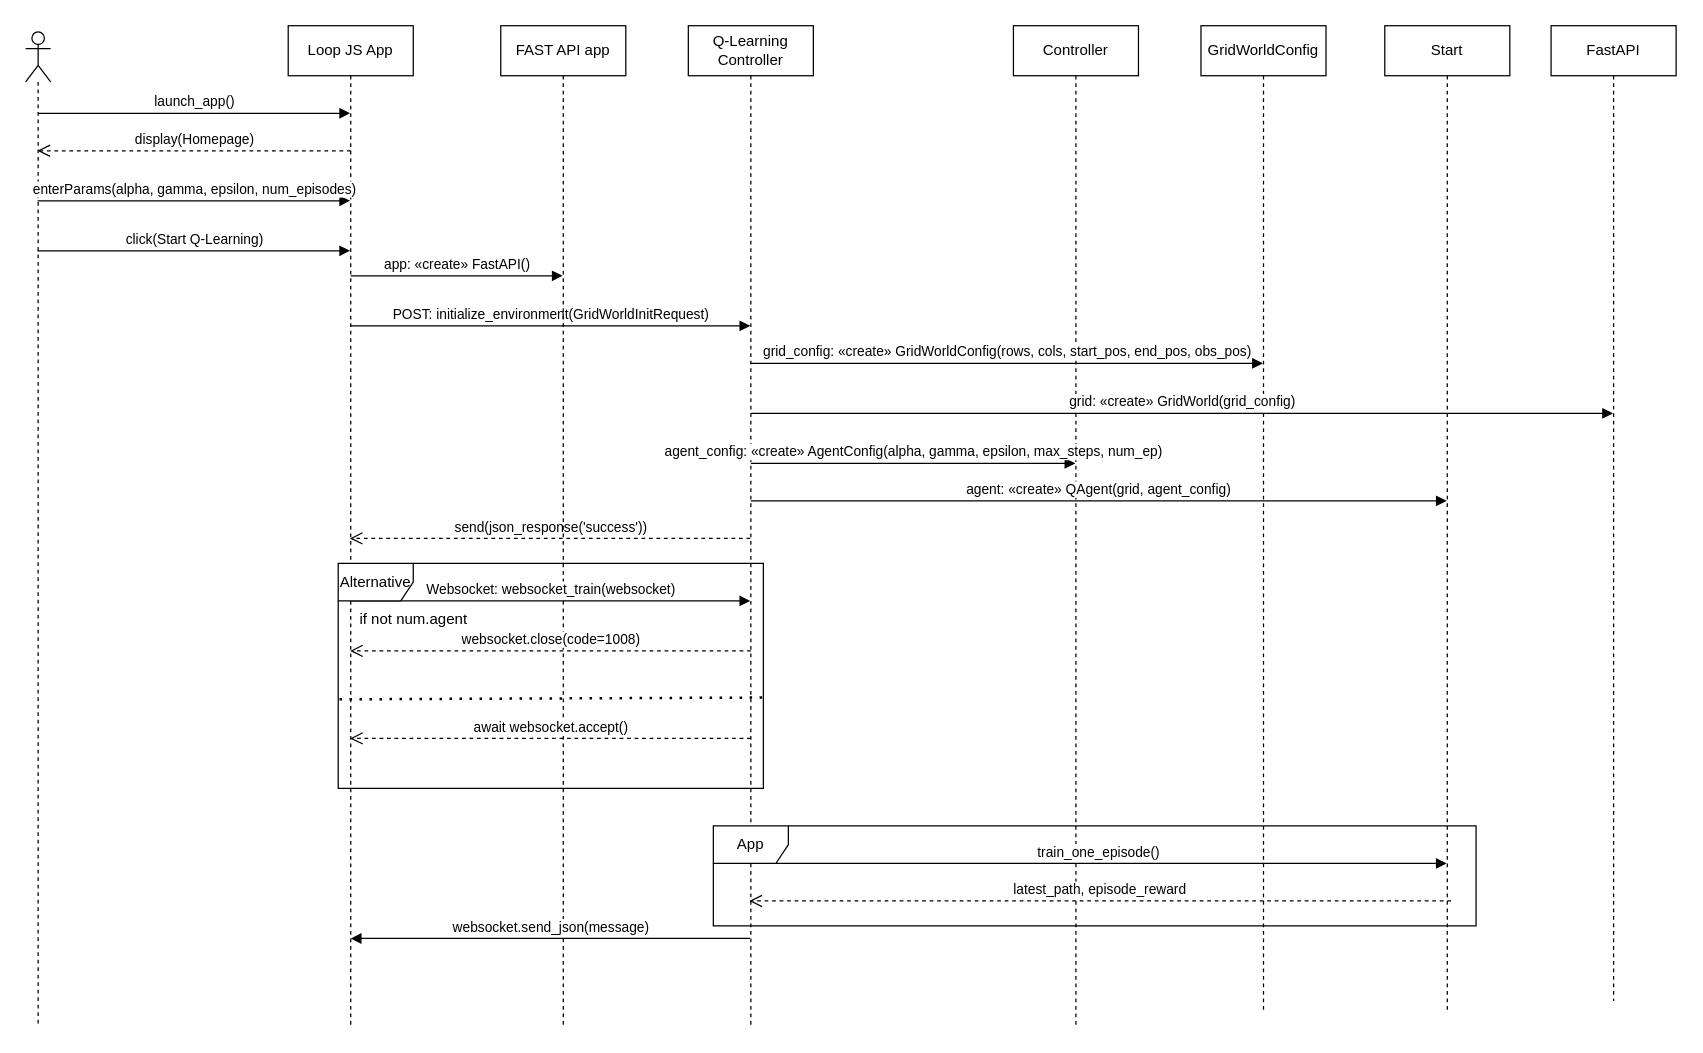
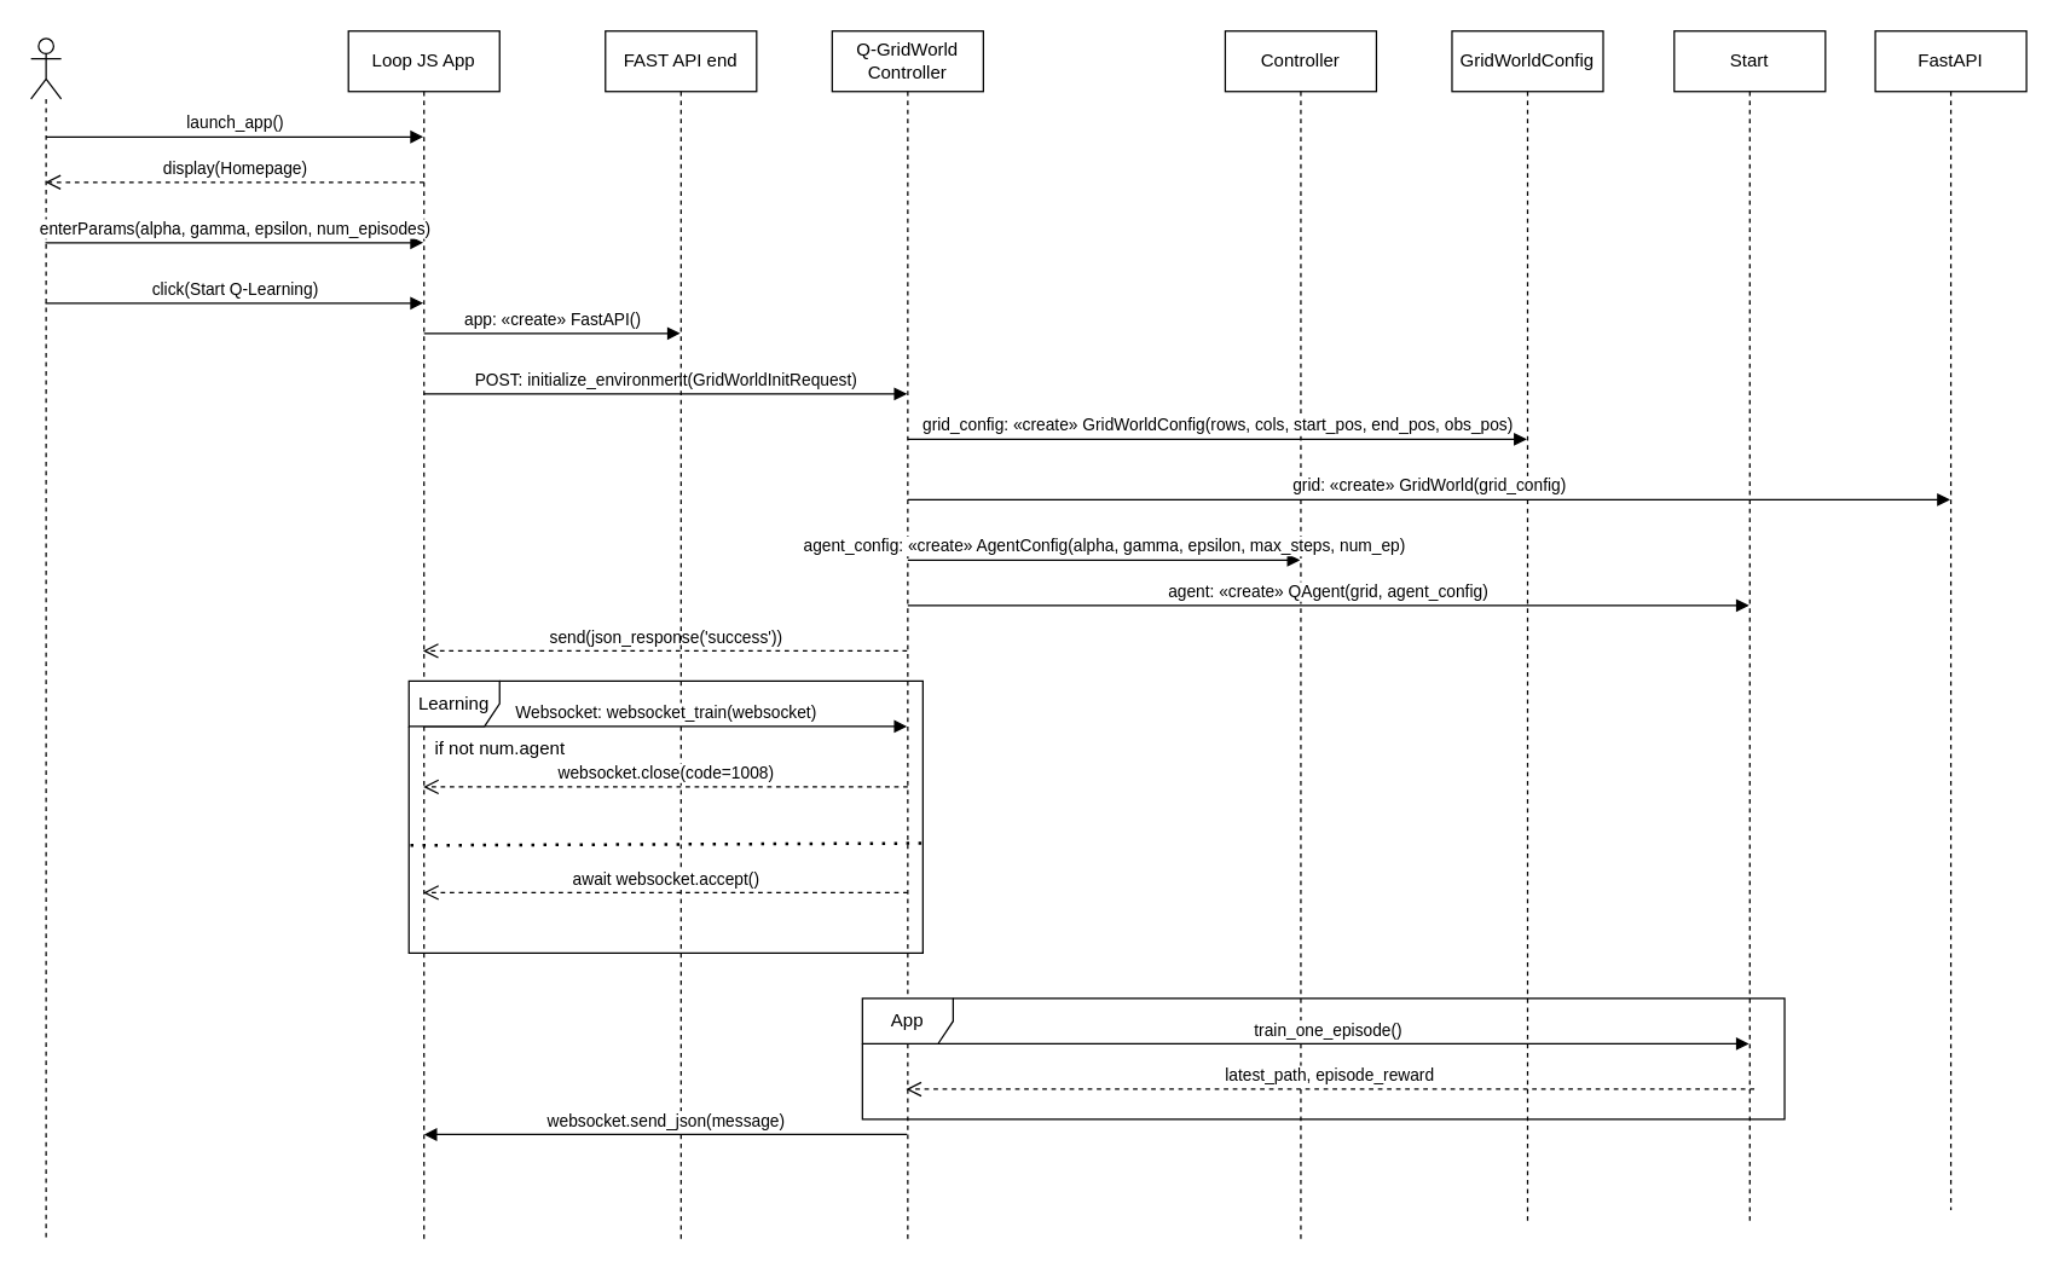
  <mxCell id="0" />
  <mxCell id="1" parent="0" />
  <mxCell id="2" value="" style="shape=umlLifeline;perimeter=lifelinePerimeter;whiteSpace=wrap;html=1;container=1;dropTarget=0;collapsible=0;recursiveResize=0;outlineConnect=0;portConstraint=eastwest;newEdgeStyle={&quot;curved&quot;:0,&quot;rounded&quot;:0};participant=umlActor;" vertex="1" parent="1"><mxGeometry x="20" y="25" width="20" height="795" as="geometry" /></mxCell>
  <mxCell id="3" value="Loop JS App" style="shape=umlLifeline;perimeter=lifelinePerimeter;whiteSpace=wrap;html=1;container=1;dropTarget=0;collapsible=0;recursiveResize=0;outlineConnect=0;portConstraint=eastwest;newEdgeStyle={&quot;curved&quot;:0,&quot;rounded&quot;:0};" vertex="1" parent="1"><mxGeometry x="230" y="20" width="100" height="800" as="geometry" /></mxCell>
- <mxCell id="4" value="Q-Learning Controller" style="shape=umlLifeline;perimeter=lifelinePerimeter;whiteSpace=wrap;html=1;container=1;dropTarget=0;collapsible=0;recursiveResize=0;outlineConnect=0;portConstraint=eastwest;newEdgeStyle={&quot;curved&quot;:0,&quot;rounded&quot;:0};" vertex="1" parent="1"><mxGeometry x="550" y="20" width="100" height="800" as="geometry" /></mxCell>
+ <mxCell id="4" value="Q-GridWorld Controller" style="shape=umlLifeline;perimeter=lifelinePerimeter;whiteSpace=wrap;html=1;container=1;dropTarget=0;collapsible=0;recursiveResize=0;outlineConnect=0;portConstraint=eastwest;newEdgeStyle={&quot;curved&quot;:0,&quot;rounded&quot;:0};" vertex="1" parent="1"><mxGeometry x="550" y="20" width="100" height="800" as="geometry" /></mxCell>
  <mxCell id="5" value="Controller" style="shape=umlLifeline;perimeter=lifelinePerimeter;whiteSpace=wrap;html=1;container=1;dropTarget=0;collapsible=0;recursiveResize=0;outlineConnect=0;portConstraint=eastwest;newEdgeStyle={&quot;curved&quot;:0,&quot;rounded&quot;:0};" vertex="1" parent="1"><mxGeometry x="810" y="20" width="100" height="800" as="geometry" /></mxCell>
  <mxCell id="6" value="GridWorldConfig" style="shape=umlLifeline;perimeter=lifelinePerimeter;whiteSpace=wrap;html=1;container=1;dropTarget=0;collapsible=0;recursiveResize=0;outlineConnect=0;portConstraint=eastwest;newEdgeStyle={&quot;curved&quot;:0,&quot;rounded&quot;:0};" vertex="1" parent="1"><mxGeometry x="960" y="20" width="100" height="790" as="geometry" /></mxCell>
  <mxCell id="7" value="enterParams(alpha, gamma, epsilon, num_episodes)" style="html=1;verticalAlign=bottom;endArrow=block;curved=0;rounded=0;" edge="1" parent="1" source="2"><mxGeometry width="80" relative="1" as="geometry"><mxPoint x="50" y="160" as="sourcePoint" /><mxPoint x="279.5" y="160" as="targetPoint" /></mxGeometry></mxCell>
  <mxCell id="8" value="launch_app()" style="html=1;verticalAlign=bottom;endArrow=block;curved=0;rounded=0;" edge="1" parent="1" target="3"><mxGeometry width="80" relative="1" as="geometry"><mxPoint x="30" y="90" as="sourcePoint" /><mxPoint x="259.5" y="90" as="targetPoint" /></mxGeometry></mxCell>
  <mxCell id="9" value="display(Homepage)" style="html=1;verticalAlign=bottom;endArrow=open;dashed=1;endSize=8;curved=0;rounded=0;" edge="1" parent="1" target="2"><mxGeometry relative="1" as="geometry"><mxPoint x="280" y="120" as="sourcePoint" /><mxPoint x="200" y="120" as="targetPoint" /></mxGeometry></mxCell>
  <mxCell id="10" value="click(Start Q-Learning)" style="html=1;verticalAlign=bottom;endArrow=block;curved=0;rounded=0;" edge="1" parent="1"><mxGeometry width="80" relative="1" as="geometry"><mxPoint x="29.5" y="200" as="sourcePoint" /><mxPoint x="279.5" y="200" as="targetPoint" /></mxGeometry></mxCell>
  <mxCell id="11" value="Start" style="shape=umlLifeline;perimeter=lifelinePerimeter;whiteSpace=wrap;html=1;container=1;dropTarget=0;collapsible=0;recursiveResize=0;outlineConnect=0;portConstraint=eastwest;newEdgeStyle={&quot;curved&quot;:0,&quot;rounded&quot;:0};" vertex="1" parent="1"><mxGeometry x="1107" y="20" width="100" height="790" as="geometry" /></mxCell>
  <mxCell id="12" value="FastAPI" style="shape=umlLifeline;perimeter=lifelinePerimeter;whiteSpace=wrap;html=1;container=1;dropTarget=0;collapsible=0;recursiveResize=0;outlineConnect=0;portConstraint=eastwest;newEdgeStyle={&quot;curved&quot;:0,&quot;rounded&quot;:0};" vertex="1" parent="1"><mxGeometry x="1240" y="20" width="100" height="780" as="geometry" /></mxCell>
  <mxCell id="13" value="POST: initialize_environment(GridWorldInitRequest)" style="html=1;verticalAlign=bottom;endArrow=block;curved=0;rounded=0;" edge="1" parent="1"><mxGeometry x="0.004" width="80" relative="1" as="geometry"><mxPoint x="280" y="260" as="sourcePoint" /><mxPoint x="599.5" y="260" as="targetPoint" /><mxPoint as="offset" /></mxGeometry></mxCell>
  <mxCell id="14" value="&lt;div&gt;grid_config: «create»&amp;nbsp;&lt;span style=&quot;background-color: light-dark(#ffffff, var(--ge-dark-color, #121212)); color: light-dark(rgb(0, 0, 0), rgb(255, 255, 255));&quot;&gt;GridWorldConfig(rows, cols, start_pos, end_pos, obs_pos)&lt;/span&gt;&lt;/div&gt;" style="html=1;verticalAlign=bottom;endArrow=block;curved=0;rounded=0;" edge="1" parent="1"><mxGeometry x="0.002" width="80" relative="1" as="geometry"><mxPoint x="600" y="290" as="sourcePoint" /><mxPoint x="1009.5" y="290" as="targetPoint" /><mxPoint as="offset" /></mxGeometry></mxCell>
  <mxCell id="15" value="&lt;div&gt;grid: «create»&amp;nbsp;&lt;span style=&quot;background-color: light-dark(#ffffff, var(--ge-dark-color, #121212)); color: light-dark(rgb(0, 0, 0), rgb(255, 255, 255));&quot;&gt;GridWorld(grid_config)&lt;/span&gt;&lt;/div&gt;" style="html=1;verticalAlign=bottom;endArrow=block;curved=0;rounded=0;" edge="1" parent="1"><mxGeometry x="0.002" width="80" relative="1" as="geometry"><mxPoint x="600" y="330" as="sourcePoint" /><mxPoint x="1289.5" y="330" as="targetPoint" /><mxPoint as="offset" /></mxGeometry></mxCell>
  <mxCell id="16" value="agent_config: «create» Agent&lt;span style=&quot;color: light-dark(rgb(0, 0, 0), rgb(255, 255, 255));&quot;&gt;Config(alpha, gamma, epsilon, max_steps, num_ep)&lt;/span&gt;" style="html=1;verticalAlign=bottom;endArrow=block;curved=0;rounded=0;" edge="1" parent="1"><mxGeometry width="80" relative="1" as="geometry"><mxPoint x="600" y="370" as="sourcePoint" /><mxPoint x="859.5" y="370" as="targetPoint" /></mxGeometry></mxCell>
  <mxCell id="17" value="agent: «create» QAgent&lt;span style=&quot;color: light-dark(rgb(0, 0, 0), rgb(255, 255, 255));&quot;&gt;(grid, agent_config)&lt;/span&gt;" style="html=1;verticalAlign=bottom;endArrow=block;curved=0;rounded=0;" edge="1" parent="1"><mxGeometry width="80" relative="1" as="geometry"><mxPoint x="600" y="400" as="sourcePoint" /><mxPoint x="1156.5" y="400" as="targetPoint" /></mxGeometry></mxCell>
  <mxCell id="18" value="send(json_response('success'))" style="html=1;verticalAlign=bottom;endArrow=open;dashed=1;endSize=8;curved=0;rounded=0;" edge="1" parent="1"><mxGeometry relative="1" as="geometry"><mxPoint x="599.5" y="430" as="sourcePoint" /><mxPoint x="279.324" y="430" as="targetPoint" /></mxGeometry></mxCell>
- <mxCell id="19" value="FAST API app" style="shape=umlLifeline;perimeter=lifelinePerimeter;whiteSpace=wrap;html=1;container=1;dropTarget=0;collapsible=0;recursiveResize=0;outlineConnect=0;portConstraint=eastwest;newEdgeStyle={&quot;curved&quot;:0,&quot;rounded&quot;:0};" vertex="1" parent="1"><mxGeometry x="400" y="20" width="100" height="800" as="geometry" /></mxCell>
+ <mxCell id="19" value="FAST API end" style="shape=umlLifeline;perimeter=lifelinePerimeter;whiteSpace=wrap;html=1;container=1;dropTarget=0;collapsible=0;recursiveResize=0;outlineConnect=0;portConstraint=eastwest;newEdgeStyle={&quot;curved&quot;:0,&quot;rounded&quot;:0};" vertex="1" parent="1"><mxGeometry x="400" y="20" width="100" height="800" as="geometry" /></mxCell>
  <mxCell id="20" value="app: «create» FastAPI()" style="html=1;verticalAlign=bottom;endArrow=block;curved=0;rounded=0;" edge="1" parent="1"><mxGeometry width="80" relative="1" as="geometry"><mxPoint x="280" y="220" as="sourcePoint" /><mxPoint x="449.5" y="220" as="targetPoint" /></mxGeometry></mxCell>
  <mxCell id="21" value="Websocket: websocket_train(websocket)" style="html=1;verticalAlign=bottom;endArrow=block;curved=0;rounded=0;" edge="1" parent="1" target="4"><mxGeometry width="80" relative="1" as="geometry"><mxPoint x="280" y="480" as="sourcePoint" /><mxPoint x="360" y="480" as="targetPoint" /></mxGeometry></mxCell>
- <mxCell id="22" value="Alternative" style="shape=umlFrame;whiteSpace=wrap;html=1;pointerEvents=0;" vertex="1" parent="1"><mxGeometry x="270" y="450" width="340" height="180" as="geometry" /></mxCell>
+ <mxCell id="22" value="Learning" style="shape=umlFrame;whiteSpace=wrap;html=1;pointerEvents=0;" vertex="1" parent="1"><mxGeometry x="270" y="450" width="340" height="180" as="geometry" /></mxCell>
  <mxCell id="23" value="if not num.agent" style="text;html=1;align=center;verticalAlign=middle;resizable=0;points=[];autosize=1;strokeColor=none;fillColor=none;" vertex="1" parent="1"><mxGeometry x="280" y="480" width="100" height="30" as="geometry" /></mxCell>
  <mxCell id="24" value="" style="endArrow=none;dashed=1;html=1;dashPattern=1 3;strokeWidth=2;rounded=0;exitX=0.003;exitY=0.604;exitDx=0;exitDy=0;exitPerimeter=0;entryX=1.013;entryY=0.596;entryDx=0;entryDy=0;entryPerimeter=0;" edge="1" parent="1" source="22" target="22"><mxGeometry width="50" height="50" relative="1" as="geometry"><mxPoint x="390" y="570" as="sourcePoint" /><mxPoint x="440" y="520" as="targetPoint" /></mxGeometry></mxCell>
  <mxCell id="25" value="websocket.close(code=1008)" style="html=1;verticalAlign=bottom;endArrow=open;dashed=1;endSize=8;curved=0;rounded=0;" edge="1" parent="1" target="3"><mxGeometry relative="1" as="geometry"><mxPoint x="600" y="520" as="sourcePoint" /><mxPoint x="530" y="520" as="targetPoint" /></mxGeometry></mxCell>
  <mxCell id="26" value="await websocket.accept()" style="html=1;verticalAlign=bottom;endArrow=open;dashed=1;endSize=8;curved=0;rounded=0;" edge="1" parent="1" target="3"><mxGeometry relative="1" as="geometry"><mxPoint x="600" y="590" as="sourcePoint" /><mxPoint x="520" y="590" as="targetPoint" /></mxGeometry></mxCell>
  <mxCell id="27" value="train_one_episode()" style="html=1;verticalAlign=bottom;endArrow=block;curved=0;rounded=0;" edge="1" parent="1"><mxGeometry width="80" relative="1" as="geometry"><mxPoint x="600" y="690" as="sourcePoint" /><mxPoint x="1156.5" y="690" as="targetPoint" /></mxGeometry></mxCell>
  <mxCell id="28" value="latest_path, episode_reward" style="html=1;verticalAlign=bottom;endArrow=open;dashed=1;endSize=8;curved=0;rounded=0;" edge="1" parent="1"><mxGeometry relative="1" as="geometry"><mxPoint x="1160" y="720" as="sourcePoint" /><mxPoint x="598.833" y="720" as="targetPoint" /></mxGeometry></mxCell>
  <mxCell id="29" value="App" style="shape=umlFrame;whiteSpace=wrap;html=1;pointerEvents=0;" vertex="1" parent="1"><mxGeometry x="570" y="660" width="610" height="80" as="geometry" /></mxCell>
  <mxCell id="30" value="websocket.send_json(message)" style="html=1;verticalAlign=bottom;endArrow=block;curved=0;rounded=0;" edge="1" parent="1" source="4"><mxGeometry width="80" relative="1" as="geometry"><mxPoint x="481.17" y="750" as="sourcePoint" /><mxPoint x="280.003" y="750" as="targetPoint" /></mxGeometry></mxCell>
